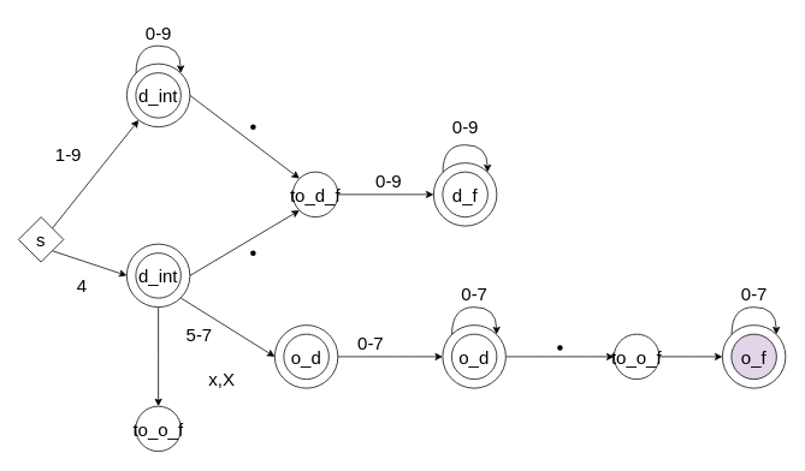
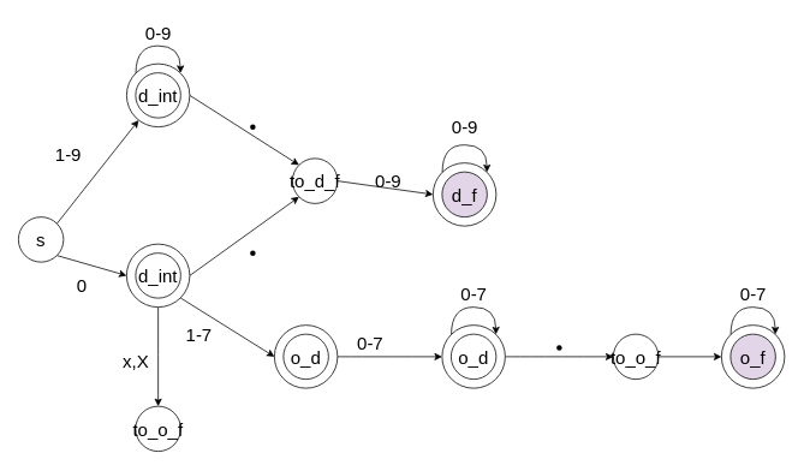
  <mxCell id="0" />
  <mxCell id="1" parent="0" />
  <mxCell id="2" style="edgeStyle=none;rounded=0;orthogonalLoop=1;jettySize=auto;html=1;exitX=1;exitY=0.5;exitDx=0;exitDy=0;entryX=0;entryY=0;entryDx=0;entryDy=0;fontSize=20;" edge="1" parent="1" source="3" target="9"><mxGeometry relative="1" as="geometry" /></mxCell>
  <mxCell id="3" value="" style="ellipse;whiteSpace=wrap;html=1;aspect=fixed;fontSize=20;" vertex="1" parent="1"><mxGeometry x="140" y="70" width="70" height="70" as="geometry" /></mxCell>
  <mxCell id="4" style="edgeStyle=none;rounded=0;orthogonalLoop=1;jettySize=auto;html=1;exitX=1;exitY=0;exitDx=0;exitDy=0;fontSize=20;" edge="1" parent="1" source="6" target="3"><mxGeometry relative="1" as="geometry" /></mxCell>
  <mxCell id="5" style="rounded=0;orthogonalLoop=1;jettySize=auto;html=1;exitX=1;exitY=1;exitDx=0;exitDy=0;entryX=0;entryY=0.5;entryDx=0;entryDy=0;fontSize=20;" edge="1" parent="1" source="6" target="14"><mxGeometry relative="1" as="geometry" /></mxCell>
- <mxCell id="6" value="s" style="rhombus;whiteSpace=wrap;html=1;aspect=fixed;fontSize=20;" vertex="1" parent="1"><mxGeometry x="20" y="240" width="50" height="50" as="geometry" /></mxCell>
+ <mxCell id="6" value="s" style="ellipse;whiteSpace=wrap;html=1;aspect=fixed;fontSize=20;" vertex="1" parent="1"><mxGeometry x="20" y="240" width="50" height="50" as="geometry" /></mxCell>
  <mxCell id="7" value="d_int" style="ellipse;whiteSpace=wrap;html=1;aspect=fixed;fontSize=20;" vertex="1" parent="1"><mxGeometry x="150" y="80" width="50" height="50" as="geometry" /></mxCell>
  <mxCell id="8" style="edgeStyle=none;rounded=0;orthogonalLoop=1;jettySize=auto;html=1;exitX=1;exitY=0.5;exitDx=0;exitDy=0;fontSize=20;" edge="1" parent="1" source="9"><mxGeometry relative="1" as="geometry"><mxPoint x="480" y="215" as="targetPoint" /></mxGeometry></mxCell>
- <mxCell id="9" value="to_d_f" style="ellipse;whiteSpace=wrap;html=1;aspect=fixed;fontSize=20;" vertex="1" parent="1"><mxGeometry x="324" y="190" width="50" height="50" as="geometry" /></mxCell>
+ <mxCell id="9" value="to_d_f" style="ellipse;whiteSpace=wrap;html=1;aspect=fixed;fontSize=20;" vertex="1" parent="1"><mxGeometry x="324" y="175" width="50" height="50" as="geometry" /></mxCell>
  <mxCell id="10" value="1-9" style="text;html=1;align=center;verticalAlign=middle;resizable=0;points=[];autosize=1;strokeColor=none;fillColor=none;fontSize=20;" vertex="1" parent="1"><mxGeometry x="55" y="155" width="40" height="30" as="geometry" /></mxCell>
  <mxCell id="11" style="edgeStyle=none;rounded=0;orthogonalLoop=1;jettySize=auto;html=1;exitX=1;exitY=0.5;exitDx=0;exitDy=0;entryX=0;entryY=1;entryDx=0;entryDy=0;fontSize=20;" edge="1" parent="1" source="14" target="9"><mxGeometry relative="1" as="geometry" /></mxCell>
  <mxCell id="12" style="rounded=0;orthogonalLoop=1;jettySize=auto;html=1;exitX=1;exitY=1;exitDx=0;exitDy=0;entryX=0;entryY=0.5;entryDx=0;entryDy=0;fontSize=20;" edge="1" parent="1" source="14" target="27"><mxGeometry relative="1" as="geometry" /></mxCell>
  <mxCell id="13" style="edgeStyle=orthogonalEdgeStyle;curved=1;rounded=0;orthogonalLoop=1;jettySize=auto;html=1;exitX=0.5;exitY=1;exitDx=0;exitDy=0;fontSize=20;" edge="1" parent="1" source="14"><mxGeometry relative="1" as="geometry"><mxPoint x="175" y="450" as="targetPoint" /></mxGeometry></mxCell>
  <mxCell id="14" value="" style="ellipse;whiteSpace=wrap;html=1;aspect=fixed;fontSize=20;" vertex="1" parent="1"><mxGeometry x="140" y="270" width="70" height="70" as="geometry" /></mxCell>
  <mxCell id="15" value="d_int" style="ellipse;whiteSpace=wrap;html=1;aspect=fixed;fontSize=20;" vertex="1" parent="1"><mxGeometry x="150" y="280" width="50" height="50" as="geometry" /></mxCell>
  <mxCell id="16" style="edgeStyle=orthogonalEdgeStyle;curved=1;rounded=0;orthogonalLoop=1;jettySize=auto;html=1;exitX=0;exitY=0;exitDx=0;exitDy=0;entryX=1;entryY=0;entryDx=0;entryDy=0;fontSize=20;" edge="1" parent="1" source="3" target="3"><mxGeometry relative="1" as="geometry"><Array as="points"><mxPoint x="150" y="50" /><mxPoint x="200" y="50" /></Array></mxGeometry></mxCell>
  <mxCell id="17" value="0-9" style="text;html=1;align=center;verticalAlign=middle;resizable=0;points=[];autosize=1;strokeColor=none;fillColor=none;fontSize=20;" vertex="1" parent="1"><mxGeometry x="155" y="20" width="40" height="30" as="geometry" /></mxCell>
- <mxCell id="18" value="4" style="text;html=1;align=center;verticalAlign=middle;resizable=0;points=[];autosize=1;strokeColor=none;fillColor=none;fontSize=20;" vertex="1" parent="1"><mxGeometry x="75" y="300" width="30" height="30" as="geometry" /></mxCell>
+ <mxCell id="18" value="0" style="text;html=1;align=center;verticalAlign=middle;resizable=0;points=[];autosize=1;strokeColor=none;fillColor=none;fontSize=20;" vertex="1" parent="1"><mxGeometry x="75" y="300" width="30" height="30" as="geometry" /></mxCell>
  <mxCell id="19" value="" style="shape=waypoint;sketch=0;size=6;pointerEvents=1;points=[];fillColor=none;resizable=0;rotatable=0;perimeter=centerPerimeter;snapToPoint=1;fontSize=20;" vertex="1" parent="1"><mxGeometry x="260" y="120" width="40" height="40" as="geometry" /></mxCell>
  <mxCell id="20" value="" style="shape=waypoint;sketch=0;size=6;pointerEvents=1;points=[];fillColor=none;resizable=0;rotatable=0;perimeter=centerPerimeter;snapToPoint=1;fontSize=20;" vertex="1" parent="1"><mxGeometry x="260" y="260" width="40" height="40" as="geometry" /></mxCell>
  <mxCell id="21" value="" style="ellipse;whiteSpace=wrap;html=1;aspect=fixed;fontSize=20;" vertex="1" parent="1"><mxGeometry x="480" y="180" width="70" height="70" as="geometry" /></mxCell>
- <mxCell id="22" value="d_f" style="ellipse;whiteSpace=wrap;html=1;aspect=fixed;fontSize=20;" vertex="1" parent="1"><mxGeometry x="490" y="190" width="50" height="50" as="geometry" /></mxCell>
+ <mxCell id="22" value="d_f" style="ellipse;whiteSpace=wrap;html=1;aspect=fixed;fontSize=20;fillColor=#e1d5e7;" vertex="1" parent="1"><mxGeometry x="490" y="190" width="50" height="50" as="geometry" /></mxCell>
  <mxCell id="23" value="0-9" style="text;html=1;align=center;verticalAlign=middle;resizable=0;points=[];autosize=1;strokeColor=none;fillColor=none;fontSize=20;" vertex="1" parent="1"><mxGeometry x="410" y="185" width="40" height="30" as="geometry" /></mxCell>
  <mxCell id="24" style="edgeStyle=orthogonalEdgeStyle;curved=1;rounded=0;orthogonalLoop=1;jettySize=auto;html=1;exitX=0;exitY=0;exitDx=0;exitDy=0;entryX=1;entryY=0;entryDx=0;entryDy=0;fontSize=20;" edge="1" parent="1" source="21" target="21"><mxGeometry relative="1" as="geometry"><Array as="points"><mxPoint x="490" y="160" /><mxPoint x="540" y="160" /></Array></mxGeometry></mxCell>
  <mxCell id="25" value="0-9" style="text;html=1;align=center;verticalAlign=middle;resizable=0;points=[];autosize=1;strokeColor=none;fillColor=none;fontSize=20;" vertex="1" parent="1"><mxGeometry x="495" y="125" width="40" height="30" as="geometry" /></mxCell>
  <mxCell id="26" style="edgeStyle=orthogonalEdgeStyle;curved=1;rounded=0;orthogonalLoop=1;jettySize=auto;html=1;exitX=1;exitY=0.5;exitDx=0;exitDy=0;entryX=0;entryY=0.5;entryDx=0;entryDy=0;fontSize=20;" edge="1" parent="1" source="27" target="31"><mxGeometry relative="1" as="geometry" /></mxCell>
  <mxCell id="27" value="" style="ellipse;whiteSpace=wrap;html=1;aspect=fixed;fontSize=20;" vertex="1" parent="1"><mxGeometry x="304" y="360" width="70" height="70" as="geometry" /></mxCell>
  <mxCell id="28" value="o_d" style="ellipse;whiteSpace=wrap;html=1;aspect=fixed;fontSize=20;" vertex="1" parent="1"><mxGeometry x="314" y="370" width="50" height="50" as="geometry" /></mxCell>
- <mxCell id="29" value="5-7" style="text;html=1;align=center;verticalAlign=middle;resizable=0;points=[];autosize=1;strokeColor=none;fillColor=none;fontSize=20;" vertex="1" parent="1"><mxGeometry x="200" y="355" width="40" height="30" as="geometry" /></mxCell>
+ <mxCell id="29" value="1-7" style="text;html=1;align=center;verticalAlign=middle;resizable=0;points=[];autosize=1;strokeColor=none;fillColor=none;fontSize=20;" vertex="1" parent="1"><mxGeometry x="200" y="355" width="40" height="30" as="geometry" /></mxCell>
  <mxCell id="30" style="edgeStyle=orthogonalEdgeStyle;curved=1;rounded=0;orthogonalLoop=1;jettySize=auto;html=1;exitX=1;exitY=0.5;exitDx=0;exitDy=0;entryX=0;entryY=0.5;entryDx=0;entryDy=0;fontSize=20;" edge="1" parent="1" source="31" target="37"><mxGeometry relative="1" as="geometry" /></mxCell>
  <mxCell id="31" value="" style="ellipse;whiteSpace=wrap;html=1;aspect=fixed;fontSize=20;" vertex="1" parent="1"><mxGeometry x="490" y="360" width="70" height="70" as="geometry" /></mxCell>
  <mxCell id="32" value="o_d" style="ellipse;whiteSpace=wrap;html=1;aspect=fixed;fontSize=20;" vertex="1" parent="1"><mxGeometry x="500" y="370" width="50" height="50" as="geometry" /></mxCell>
  <mxCell id="33" value="0-7" style="text;html=1;align=center;verticalAlign=middle;resizable=0;points=[];autosize=1;strokeColor=none;fillColor=none;fontSize=20;" vertex="1" parent="1"><mxGeometry x="390" y="365" width="40" height="30" as="geometry" /></mxCell>
  <mxCell id="34" style="edgeStyle=orthogonalEdgeStyle;curved=1;rounded=0;orthogonalLoop=1;jettySize=auto;html=1;exitX=0;exitY=0;exitDx=0;exitDy=0;entryX=1;entryY=0;entryDx=0;entryDy=0;fontSize=20;" edge="1" parent="1" source="31" target="31"><mxGeometry relative="1" as="geometry"><Array as="points"><mxPoint x="500" y="340" /><mxPoint x="550" y="340" /></Array></mxGeometry></mxCell>
  <mxCell id="35" value="0-7" style="text;html=1;align=center;verticalAlign=middle;resizable=0;points=[];autosize=1;strokeColor=none;fillColor=none;fontSize=20;" vertex="1" parent="1"><mxGeometry x="505" y="310" width="40" height="30" as="geometry" /></mxCell>
  <mxCell id="36" style="edgeStyle=orthogonalEdgeStyle;curved=1;rounded=0;orthogonalLoop=1;jettySize=auto;html=1;exitX=1;exitY=0.5;exitDx=0;exitDy=0;fontSize=20;" edge="1" parent="1" source="37"><mxGeometry relative="1" as="geometry"><mxPoint x="800" y="395" as="targetPoint" /></mxGeometry></mxCell>
  <mxCell id="37" value="to_o_f" style="ellipse;whiteSpace=wrap;html=1;aspect=fixed;fontSize=20;" vertex="1" parent="1"><mxGeometry x="680" y="370" width="50" height="50" as="geometry" /></mxCell>
  <mxCell id="38" value="" style="shape=waypoint;sketch=0;size=6;pointerEvents=1;points=[];fillColor=none;resizable=0;rotatable=0;perimeter=centerPerimeter;snapToPoint=1;fontSize=20;" vertex="1" parent="1"><mxGeometry x="600" y="365" width="40" height="40" as="geometry" /></mxCell>
  <mxCell id="39" value="" style="ellipse;whiteSpace=wrap;html=1;aspect=fixed;fontSize=20;" vertex="1" parent="1"><mxGeometry x="800" y="360" width="70" height="70" as="geometry" /></mxCell>
  <mxCell id="40" value="o_f" style="ellipse;whiteSpace=wrap;html=1;aspect=fixed;fontSize=20;fillColor=#e1d5e7;" vertex="1" parent="1"><mxGeometry x="810" y="370" width="50" height="50" as="geometry" /></mxCell>
  <mxCell id="41" style="edgeStyle=orthogonalEdgeStyle;curved=1;rounded=0;orthogonalLoop=1;jettySize=auto;html=1;exitX=0;exitY=0;exitDx=0;exitDy=0;entryX=1;entryY=0;entryDx=0;entryDy=0;fontSize=20;" edge="1" parent="1" source="39" target="39"><mxGeometry relative="1" as="geometry"><Array as="points"><mxPoint x="810" y="340" /><mxPoint x="860" y="340" /></Array></mxGeometry></mxCell>
  <mxCell id="42" value="0-7" style="text;html=1;align=center;verticalAlign=middle;resizable=0;points=[];autosize=1;strokeColor=none;fillColor=none;fontSize=20;" vertex="1" parent="1"><mxGeometry x="815" y="310" width="40" height="30" as="geometry" /></mxCell>
  <mxCell id="43" value="to_o_f" style="ellipse;whiteSpace=wrap;html=1;aspect=fixed;fontSize=20;" vertex="1" parent="1"><mxGeometry x="150" y="450" width="50" height="50" as="geometry" /></mxCell>
- <mxCell id="44" value="x,X" style="text;html=1;align=center;verticalAlign=middle;resizable=0;points=[];autosize=1;strokeColor=none;fillColor=none;fontSize=20;" vertex="1" parent="1"><mxGeometry x="225" y="405" width="40" height="30" as="geometry" /></mxCell>
+ <mxCell id="44" value="x,X" style="text;html=1;align=center;verticalAlign=middle;resizable=0;points=[];autosize=1;strokeColor=none;fillColor=none;fontSize=20;" vertex="1" parent="1"><mxGeometry x="130" y="385" width="40" height="30" as="geometry" /></mxCell>
